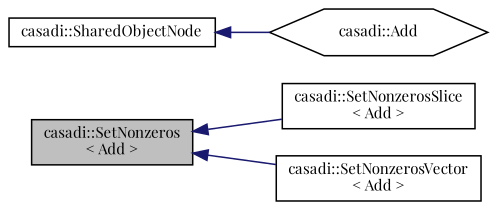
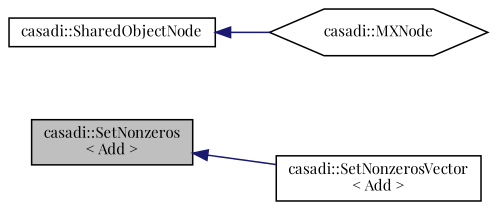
  digraph {
    fontname="Playfair Display"
    rankdir=LR
    node [color=black fillcolor=white fontname="Playfair Display" fontsize=10 shape=box style=filled]
    edge [color=midnightblue dir=back fontname="Playfair Display" fontsize=10 labelfontname="FreeSans.ttf" labelfontsize=10 style=solid]
    n1 [fillcolor=grey75 fontcolor=black height=0.2 label="casadi::SetNonzeros\l\< Add \>" width=0.4]
-   n2 [height=0.2 label="casadi::SetNonzerosSlice\l\< Add \>" width=0.4]
    n3 [height=0.2 label="casadi::SetNonzerosVector\l\< Add \>" width=0.4]
-   n4 [height=0.2 label="casadi::Add" shape=hexagon width=0.4]
+   n4 [height=0.2 label="casadi::MXNode" shape=hexagon width=0.4]
    n5 [height=0.2 label="casadi::SharedObjectNode" width=0.4]
-   n1 -> n2
    n1 -> n3
    n5 -> n4
  }
